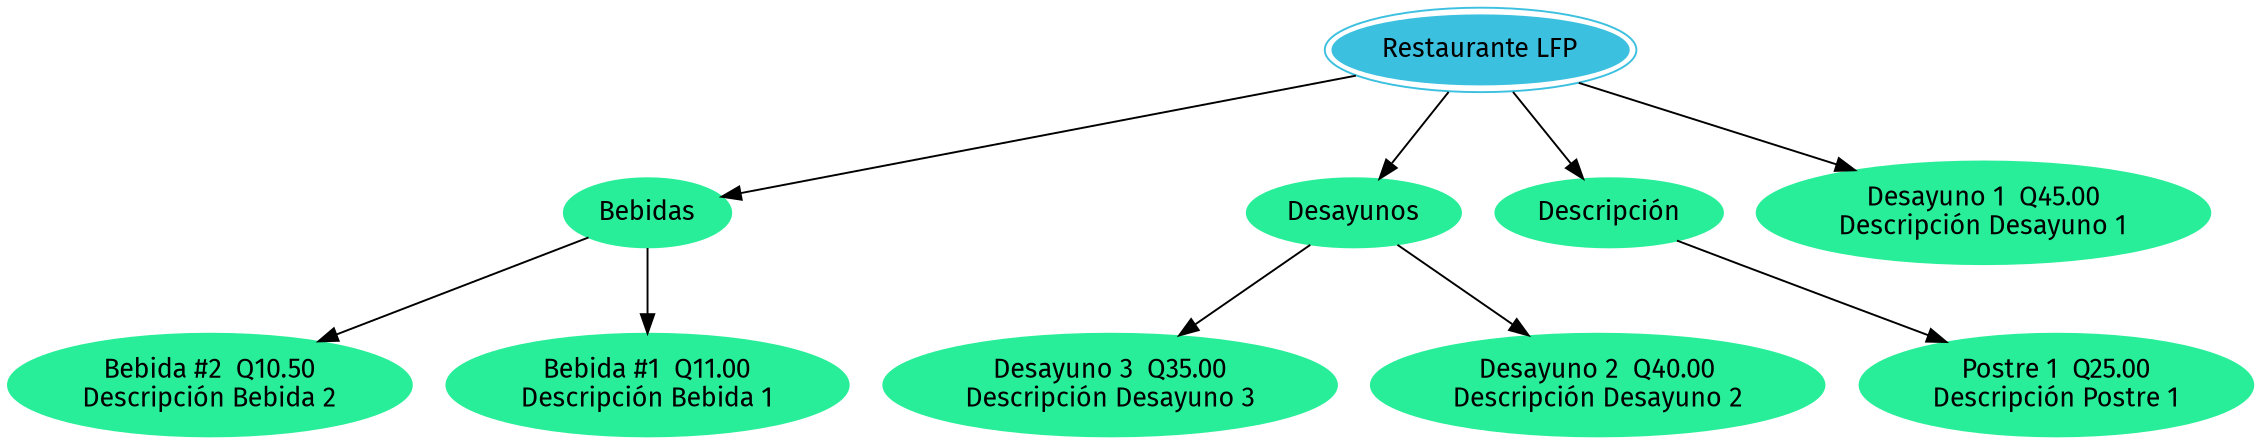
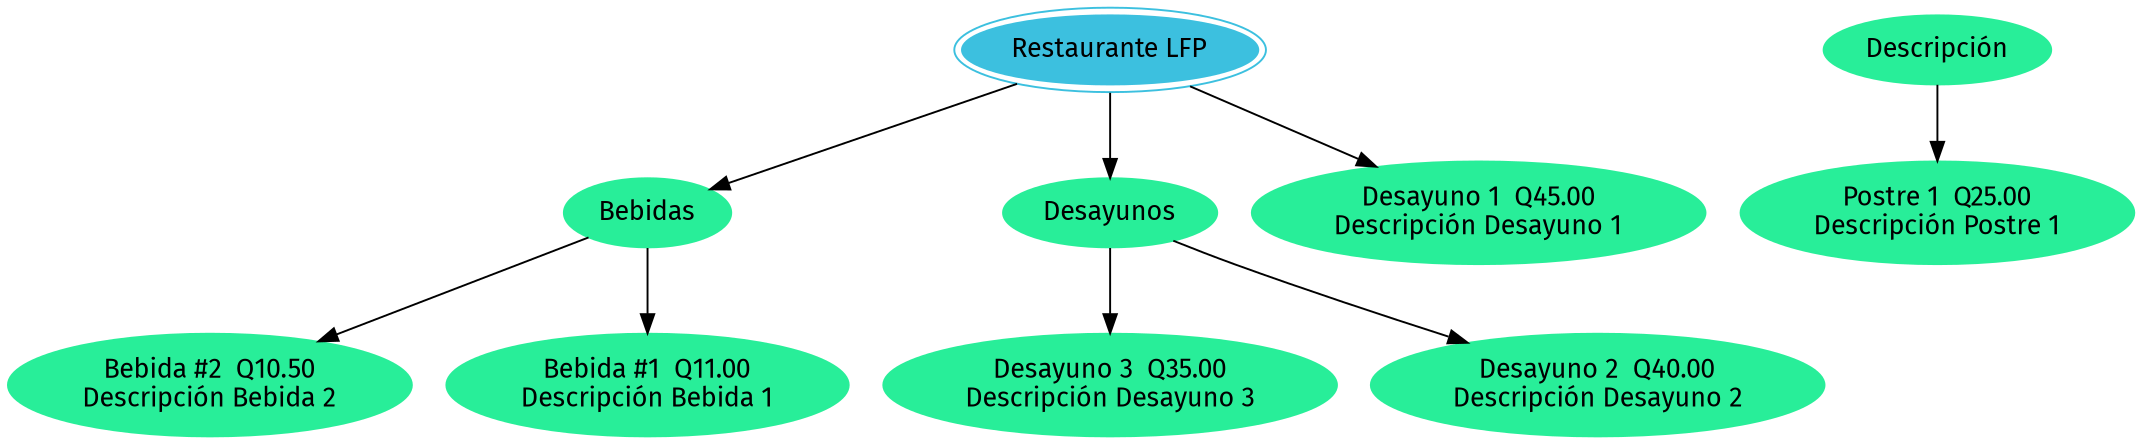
  digraph {
    fontname="Fira Sans"
    node [color="#28EE99" fontname="Fira Sans" style=filled]
    edge [fontname="Fira Sans"]
    n1 [color="#3CC0DF" label="Restaurante LFP" peripheries=2]
    Bebidas
    Desayunos
    n4 [label="Descripción"]
    n5 [label="Desayuno 1  Q45.00\nDescripción Desayuno 1\n"]
    n6 [label="Bebida #2  Q10.50\nDescripción Bebida 2\n"]
    n7 [label="Bebida #1  Q11.00\nDescripción Bebida 1\n"]
    n8 [label="Desayuno 3  Q35.00\nDescripción Desayuno 3\n"]
    n9 [label="Desayuno 2  Q40.00\nDescripción Desayuno 2\n"]
    n10 [label="Postre 1  Q25.00\nDescripción Postre 1\n"]
    n1 -> Bebidas
    n1 -> Desayunos
-   n1 -> n4
    n1 -> n5
    Bebidas -> n6
    Bebidas -> n7
    Desayunos -> n8
    Desayunos -> n9
    n4 -> n10
  }
